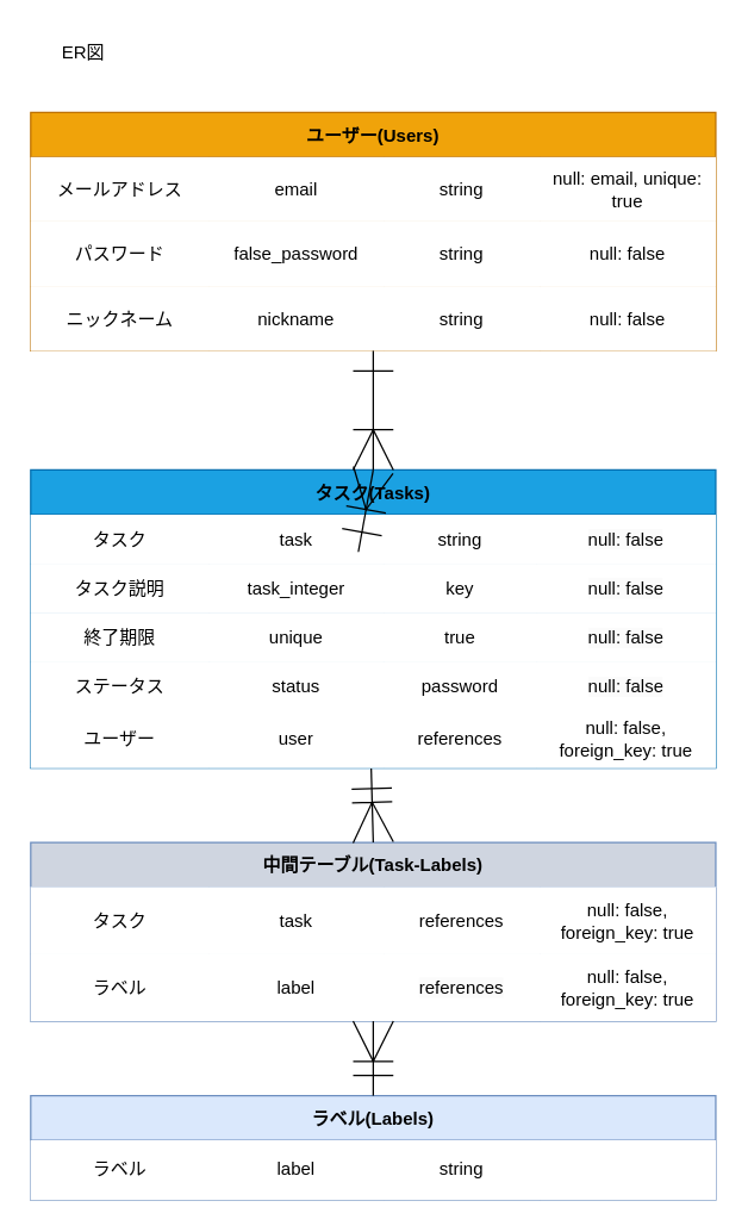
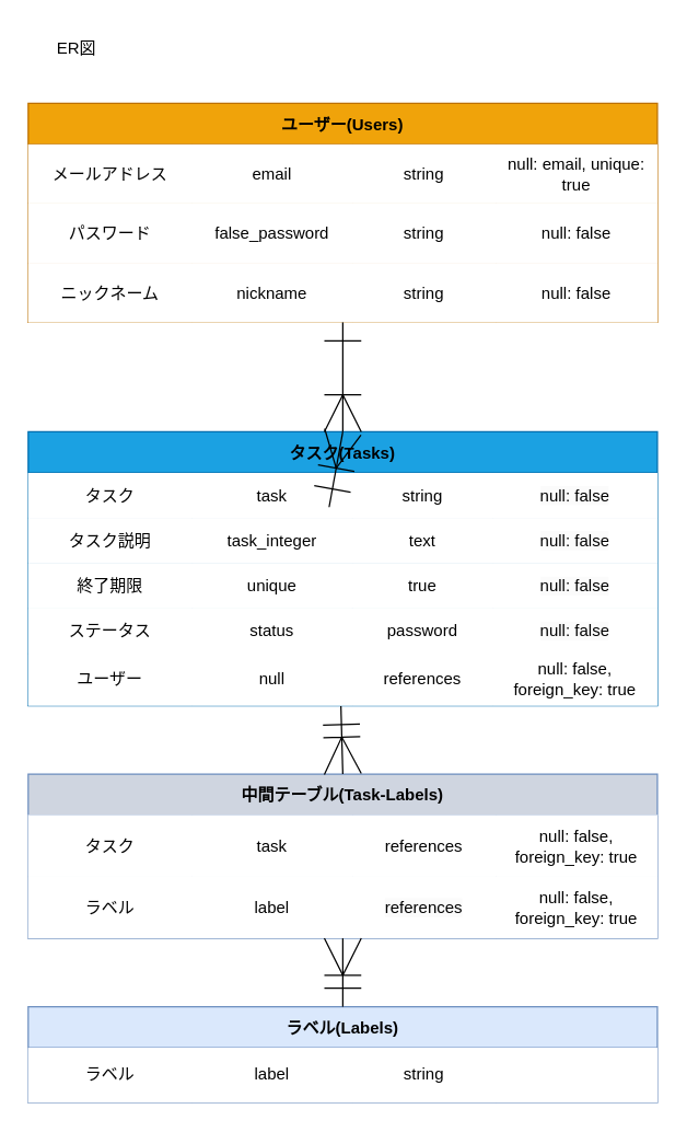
  <mxCell id="0" />
  <mxCell id="1" parent="0" />
  <mxCell id="2" value="ユーザー(Users)" style="shape=table;startSize=30;container=1;collapsible=0;childLayout=tableLayout;fontStyle=1;align=center;fillColor=#f0a30a;strokeColor=#BD7000;fontColor=#000000;" vertex="1" parent="1"><mxGeometry x="20" y="75" width="460" height="160" as="geometry" /></mxCell>
  <mxCell id="3" value="" style="shape=tableRow;horizontal=0;startSize=0;swimlaneHead=0;swimlaneBody=0;top=0;left=0;bottom=0;right=0;collapsible=0;dropTarget=0;fillColor=#FFFFFF;points=[[0,0.5],[1,0.5]];portConstraint=eastwest;strokeColor=#000000;" vertex="1" parent="2"><mxGeometry y="30" width="460" height="43" as="geometry" /></mxCell>
  <mxCell id="4" value="メールアドレス" style="shape=partialRectangle;html=1;whiteSpace=wrap;connectable=0;fillColor=#FFFFFF;top=0;left=0;bottom=0;right=0;overflow=hidden;strokeColor=#000000;" vertex="1" parent="3"><mxGeometry width="120" height="43" as="geometry"><mxRectangle width="120" height="43" as="alternateBounds" /></mxGeometry></mxCell>
  <mxCell id="5" value="email" style="shape=partialRectangle;html=1;whiteSpace=wrap;connectable=0;fillColor=#FFFFFF;top=0;left=0;bottom=0;right=0;overflow=hidden;strokeColor=#000000;" vertex="1" parent="3"><mxGeometry x="120" width="117" height="43" as="geometry"><mxRectangle width="117" height="43" as="alternateBounds" /></mxGeometry></mxCell>
  <mxCell id="6" value="string" style="shape=partialRectangle;html=1;whiteSpace=wrap;connectable=0;fillColor=#FFFFFF;top=0;left=0;bottom=0;right=0;overflow=hidden;strokeColor=#000000;" vertex="1" parent="3"><mxGeometry x="237" width="105" height="43" as="geometry"><mxRectangle width="105" height="43" as="alternateBounds" /></mxGeometry></mxCell>
  <mxCell id="7" value="null: email, unique: true" style="shape=partialRectangle;html=1;whiteSpace=wrap;connectable=0;fillColor=#FFFFFF;top=0;left=0;bottom=0;right=0;overflow=hidden;strokeColor=#000000;" vertex="1" parent="3"><mxGeometry x="342" width="118" height="43" as="geometry"><mxRectangle width="118" height="43" as="alternateBounds" /></mxGeometry></mxCell>
  <mxCell id="8" value="" style="shape=tableRow;horizontal=0;startSize=0;swimlaneHead=0;swimlaneBody=0;top=0;left=0;bottom=0;right=0;collapsible=0;dropTarget=0;fillColor=#FFFFFF;points=[[0,0.5],[1,0.5]];portConstraint=eastwest;strokeColor=#000000;" vertex="1" parent="2"><mxGeometry y="73" width="460" height="44" as="geometry" /></mxCell>
  <mxCell id="9" value="パスワード" style="shape=partialRectangle;html=1;whiteSpace=wrap;connectable=0;fillColor=#FFFFFF;top=0;left=0;bottom=0;right=0;overflow=hidden;strokeColor=#000000;" vertex="1" parent="8"><mxGeometry width="120" height="44" as="geometry"><mxRectangle width="120" height="44" as="alternateBounds" /></mxGeometry></mxCell>
  <mxCell id="10" value="&lt;meta charset=&quot;utf-8&quot;&gt;false_password" style="shape=partialRectangle;html=1;whiteSpace=wrap;connectable=0;fillColor=#FFFFFF;top=0;left=0;bottom=0;right=0;overflow=hidden;strokeColor=#000000;" vertex="1" parent="8"><mxGeometry x="120" width="117" height="44" as="geometry"><mxRectangle width="117" height="44" as="alternateBounds" /></mxGeometry></mxCell>
  <mxCell id="11" value="string" style="shape=partialRectangle;html=1;whiteSpace=wrap;connectable=0;fillColor=#FFFFFF;top=0;left=0;bottom=0;right=0;overflow=hidden;strokeColor=#000000;" vertex="1" parent="8"><mxGeometry x="237" width="105" height="44" as="geometry"><mxRectangle width="105" height="44" as="alternateBounds" /></mxGeometry></mxCell>
  <mxCell id="12" value="&lt;meta charset=&quot;utf-8&quot;&gt;null: false               " style="shape=partialRectangle;html=1;whiteSpace=wrap;connectable=0;fillColor=#FFFFFF;top=0;left=0;bottom=0;right=0;overflow=hidden;strokeColor=#000000;" vertex="1" parent="8"><mxGeometry x="342" width="118" height="44" as="geometry"><mxRectangle width="118" height="44" as="alternateBounds" /></mxGeometry></mxCell>
  <mxCell id="13" value="" style="shape=tableRow;horizontal=0;startSize=0;swimlaneHead=0;swimlaneBody=0;top=0;left=0;bottom=0;right=0;collapsible=0;dropTarget=0;fillColor=#FFFFFF;points=[[0,0.5],[1,0.5]];portConstraint=eastwest;strokeColor=#000000;" vertex="1" parent="2"><mxGeometry y="117" width="460" height="43" as="geometry" /></mxCell>
  <mxCell id="14" value="ニックネーム" style="shape=partialRectangle;html=1;whiteSpace=wrap;connectable=0;fillColor=#FFFFFF;top=0;left=0;bottom=0;right=0;overflow=hidden;strokeColor=#000000;" vertex="1" parent="13"><mxGeometry width="120" height="43" as="geometry"><mxRectangle width="120" height="43" as="alternateBounds" /></mxGeometry></mxCell>
  <mxCell id="15" value="nickname" style="shape=partialRectangle;html=1;whiteSpace=wrap;connectable=0;fillColor=#FFFFFF;top=0;left=0;bottom=0;right=0;overflow=hidden;strokeColor=#000000;" vertex="1" parent="13"><mxGeometry x="120" width="117" height="43" as="geometry"><mxRectangle width="117" height="43" as="alternateBounds" /></mxGeometry></mxCell>
  <mxCell id="16" value="string" style="shape=partialRectangle;html=1;whiteSpace=wrap;connectable=0;fillColor=#FFFFFF;top=0;left=0;bottom=0;right=0;overflow=hidden;strokeColor=#000000;" vertex="1" parent="13"><mxGeometry x="237" width="105" height="43" as="geometry"><mxRectangle width="105" height="43" as="alternateBounds" /></mxGeometry></mxCell>
  <mxCell id="17" value="&lt;meta charset=&quot;utf-8&quot;&gt;null: false               " style="shape=partialRectangle;html=1;whiteSpace=wrap;connectable=0;fillColor=#FFFFFF;top=0;left=0;bottom=0;right=0;overflow=hidden;strokeColor=#000000;" vertex="1" parent="13"><mxGeometry x="342" width="118" height="43" as="geometry"><mxRectangle width="118" height="43" as="alternateBounds" /></mxGeometry></mxCell>
  <mxCell id="18" value="タスク(Tasks)" style="shape=table;startSize=30;container=1;collapsible=0;childLayout=tableLayout;fontStyle=1;align=center;fillColor=#1ba1e2;strokeColor=#006EAF;fontColor=#000000;" vertex="1" parent="1"><mxGeometry x="20" y="315" width="460" height="200" as="geometry" /></mxCell>
  <mxCell id="19" style="shape=tableRow;horizontal=0;startSize=0;swimlaneHead=0;swimlaneBody=0;top=0;left=0;bottom=0;right=0;collapsible=0;dropTarget=0;fillColor=#FFFFFF;points=[[0,0.5],[1,0.5]];portConstraint=eastwest;strokeColor=#000000;" vertex="1" parent="18"><mxGeometry y="30" width="460" height="33" as="geometry" /></mxCell>
  <mxCell id="20" value="タスク" style="shape=partialRectangle;html=1;whiteSpace=wrap;connectable=0;fillColor=#FFFFFF;top=0;left=0;bottom=0;right=0;overflow=hidden;strokeColor=#000000;" vertex="1" parent="19"><mxGeometry width="120" height="33" as="geometry"><mxRectangle width="120" height="33" as="alternateBounds" /></mxGeometry></mxCell>
  <mxCell id="21" value="task" style="shape=partialRectangle;html=1;whiteSpace=wrap;connectable=0;fillColor=#FFFFFF;top=0;left=0;bottom=0;right=0;overflow=hidden;strokeColor=#000000;" vertex="1" parent="19"><mxGeometry x="120" width="117" height="33" as="geometry"><mxRectangle width="117" height="33" as="alternateBounds" /></mxGeometry></mxCell>
  <mxCell id="22" value="string" style="shape=partialRectangle;html=1;whiteSpace=wrap;connectable=0;fillColor=#FFFFFF;top=0;left=0;bottom=0;right=0;overflow=hidden;strokeColor=#000000;" vertex="1" parent="19"><mxGeometry x="237" width="103" height="33" as="geometry"><mxRectangle width="103" height="33" as="alternateBounds" /></mxGeometry></mxCell>
  <mxCell id="23" value="&lt;meta charset=&quot;utf-8&quot;&gt;&lt;span style=&quot;color: rgb(0, 0, 0); font-family: Helvetica; font-size: 12px; font-style: normal; font-variant-ligatures: normal; font-variant-caps: normal; font-weight: 400; letter-spacing: normal; orphans: 2; text-align: center; text-indent: 0px; text-transform: none; widows: 2; word-spacing: 0px; -webkit-text-stroke-width: 0px; background-color: rgb(251, 251, 251); text-decoration-thickness: initial; text-decoration-style: initial; text-decoration-color: initial; float: none; display: inline !important;&quot;&gt;null: false&lt;/span&gt;" style="shape=partialRectangle;html=1;whiteSpace=wrap;connectable=0;fillColor=#FFFFFF;top=0;left=0;bottom=0;right=0;overflow=hidden;strokeColor=#000000;" vertex="1" parent="19"><mxGeometry x="340" width="120" height="33" as="geometry"><mxRectangle width="120" height="33" as="alternateBounds" /></mxGeometry></mxCell>
  <mxCell id="24" style="shape=tableRow;horizontal=0;startSize=0;swimlaneHead=0;swimlaneBody=0;top=0;left=0;bottom=0;right=0;collapsible=0;dropTarget=0;fillColor=#FFFFFF;points=[[0,0.5],[1,0.5]];portConstraint=eastwest;strokeColor=#000000;" vertex="1" parent="18"><mxGeometry y="63" width="460" height="33" as="geometry" /></mxCell>
  <mxCell id="25" value="タスク説明" style="shape=partialRectangle;html=1;whiteSpace=wrap;connectable=0;fillColor=#FFFFFF;top=0;left=0;bottom=0;right=0;overflow=hidden;strokeColor=#000000;" vertex="1" parent="24"><mxGeometry width="120" height="33" as="geometry"><mxRectangle width="120" height="33" as="alternateBounds" /></mxGeometry></mxCell>
  <mxCell id="26" value="task_integer" style="shape=partialRectangle;html=1;whiteSpace=wrap;connectable=0;fillColor=#FFFFFF;top=0;left=0;bottom=0;right=0;overflow=hidden;strokeColor=#000000;" vertex="1" parent="24"><mxGeometry x="120" width="117" height="33" as="geometry"><mxRectangle width="117" height="33" as="alternateBounds" /></mxGeometry></mxCell>
- <mxCell id="27" value="key" style="shape=partialRectangle;html=1;whiteSpace=wrap;connectable=0;fillColor=#FFFFFF;top=0;left=0;bottom=0;right=0;overflow=hidden;strokeColor=#000000;" vertex="1" parent="24"><mxGeometry x="237" width="103" height="33" as="geometry"><mxRectangle width="103" height="33" as="alternateBounds" /></mxGeometry></mxCell>
+ <mxCell id="27" value="text" style="shape=partialRectangle;html=1;whiteSpace=wrap;connectable=0;fillColor=#FFFFFF;top=0;left=0;bottom=0;right=0;overflow=hidden;strokeColor=#000000;" vertex="1" parent="24"><mxGeometry x="237" width="103" height="33" as="geometry"><mxRectangle width="103" height="33" as="alternateBounds" /></mxGeometry></mxCell>
  <mxCell id="28" value="&lt;meta charset=&quot;utf-8&quot;&gt;&lt;span style=&quot;color: rgb(0, 0, 0); font-family: Helvetica; font-size: 12px; font-style: normal; font-variant-ligatures: normal; font-variant-caps: normal; font-weight: 400; letter-spacing: normal; orphans: 2; text-align: center; text-indent: 0px; text-transform: none; widows: 2; word-spacing: 0px; -webkit-text-stroke-width: 0px; background-color: rgb(251, 251, 251); text-decoration-thickness: initial; text-decoration-style: initial; text-decoration-color: initial; float: none; display: inline !important;&quot;&gt;null: false&lt;/span&gt;" style="shape=partialRectangle;html=1;whiteSpace=wrap;connectable=0;fillColor=#FFFFFF;top=0;left=0;bottom=0;right=0;overflow=hidden;strokeColor=#000000;" vertex="1" parent="24"><mxGeometry x="340" width="120" height="33" as="geometry"><mxRectangle width="120" height="33" as="alternateBounds" /></mxGeometry></mxCell>
  <mxCell id="29" style="shape=tableRow;horizontal=0;startSize=0;swimlaneHead=0;swimlaneBody=0;top=0;left=0;bottom=0;right=0;collapsible=0;dropTarget=0;fillColor=#FFFFFF;points=[[0,0.5],[1,0.5]];portConstraint=eastwest;strokeColor=#000000;" vertex="1" parent="18"><mxGeometry y="96" width="460" height="33" as="geometry" /></mxCell>
  <mxCell id="30" value="終了期限" style="shape=partialRectangle;html=1;whiteSpace=wrap;connectable=0;fillColor=#FFFFFF;top=0;left=0;bottom=0;right=0;overflow=hidden;strokeColor=#000000;" vertex="1" parent="29"><mxGeometry width="120" height="33" as="geometry"><mxRectangle width="120" height="33" as="alternateBounds" /></mxGeometry></mxCell>
  <mxCell id="31" value="unique" style="shape=partialRectangle;html=1;whiteSpace=wrap;connectable=0;fillColor=#FFFFFF;top=0;left=0;bottom=0;right=0;overflow=hidden;strokeColor=#000000;" vertex="1" parent="29"><mxGeometry x="120" width="117" height="33" as="geometry"><mxRectangle width="117" height="33" as="alternateBounds" /></mxGeometry></mxCell>
  <mxCell id="32" value="true" style="shape=partialRectangle;html=1;whiteSpace=wrap;connectable=0;fillColor=#FFFFFF;top=0;left=0;bottom=0;right=0;overflow=hidden;strokeColor=#000000;" vertex="1" parent="29"><mxGeometry x="237" width="103" height="33" as="geometry"><mxRectangle width="103" height="33" as="alternateBounds" /></mxGeometry></mxCell>
  <mxCell id="33" value="&lt;meta charset=&quot;utf-8&quot;&gt;&lt;span style=&quot;color: rgb(0, 0, 0); font-family: Helvetica; font-size: 12px; font-style: normal; font-variant-ligatures: normal; font-variant-caps: normal; font-weight: 400; letter-spacing: normal; orphans: 2; text-align: center; text-indent: 0px; text-transform: none; widows: 2; word-spacing: 0px; -webkit-text-stroke-width: 0px; background-color: rgb(251, 251, 251); text-decoration-thickness: initial; text-decoration-style: initial; text-decoration-color: initial; float: none; display: inline !important;&quot;&gt;null: false&lt;/span&gt;" style="shape=partialRectangle;html=1;whiteSpace=wrap;connectable=0;fillColor=#FFFFFF;top=0;left=0;bottom=0;right=0;overflow=hidden;strokeColor=#000000;" vertex="1" parent="29"><mxGeometry x="340" width="120" height="33" as="geometry"><mxRectangle width="120" height="33" as="alternateBounds" /></mxGeometry></mxCell>
  <mxCell id="34" style="shape=tableRow;horizontal=0;startSize=0;swimlaneHead=0;swimlaneBody=0;top=0;left=0;bottom=0;right=0;collapsible=0;dropTarget=0;fillColor=#FFFFFF;points=[[0,0.5],[1,0.5]];portConstraint=eastwest;strokeColor=#000000;" vertex="1" parent="18"><mxGeometry y="129" width="460" height="33" as="geometry" /></mxCell>
  <mxCell id="35" value="ステータス" style="shape=partialRectangle;html=1;whiteSpace=wrap;connectable=0;fillColor=#FFFFFF;top=0;left=0;bottom=0;right=0;overflow=hidden;strokeColor=#000000;" vertex="1" parent="34"><mxGeometry width="120" height="33" as="geometry"><mxRectangle width="120" height="33" as="alternateBounds" /></mxGeometry></mxCell>
  <mxCell id="36" value="status" style="shape=partialRectangle;html=1;whiteSpace=wrap;connectable=0;fillColor=#FFFFFF;top=0;left=0;bottom=0;right=0;overflow=hidden;strokeColor=#000000;" vertex="1" parent="34"><mxGeometry x="120" width="117" height="33" as="geometry"><mxRectangle width="117" height="33" as="alternateBounds" /></mxGeometry></mxCell>
  <mxCell id="37" value="password" style="shape=partialRectangle;html=1;whiteSpace=wrap;connectable=0;fillColor=#FFFFFF;top=0;left=0;bottom=0;right=0;overflow=hidden;strokeColor=#000000;" vertex="1" parent="34"><mxGeometry x="237" width="103" height="33" as="geometry"><mxRectangle width="103" height="33" as="alternateBounds" /></mxGeometry></mxCell>
  <mxCell id="38" value="&lt;meta charset=&quot;utf-8&quot;&gt;&lt;span style=&quot;color: rgb(0, 0, 0); font-family: Helvetica; font-size: 12px; font-style: normal; font-variant-ligatures: normal; font-variant-caps: normal; font-weight: 400; letter-spacing: normal; orphans: 2; text-align: center; text-indent: 0px; text-transform: none; widows: 2; word-spacing: 0px; -webkit-text-stroke-width: 0px; background-color: rgb(251, 251, 251); text-decoration-thickness: initial; text-decoration-style: initial; text-decoration-color: initial; float: none; display: inline !important;&quot;&gt;null: false&lt;/span&gt;" style="shape=partialRectangle;html=1;whiteSpace=wrap;connectable=0;fillColor=#FFFFFF;top=0;left=0;bottom=0;right=0;overflow=hidden;strokeColor=#000000;" vertex="1" parent="34"><mxGeometry x="340" width="120" height="33" as="geometry"><mxRectangle width="120" height="33" as="alternateBounds" /></mxGeometry></mxCell>
  <mxCell id="39" style="shape=tableRow;horizontal=0;startSize=0;swimlaneHead=0;swimlaneBody=0;top=0;left=0;bottom=0;right=0;collapsible=0;dropTarget=0;fillColor=#FFFFFF;points=[[0,0.5],[1,0.5]];portConstraint=eastwest;strokeColor=#000000;" vertex="1" parent="18"><mxGeometry y="162" width="460" height="38" as="geometry" /></mxCell>
  <mxCell id="40" value="ユーザー" style="shape=partialRectangle;html=1;whiteSpace=wrap;connectable=0;fillColor=#FFFFFF;top=0;left=0;bottom=0;right=0;overflow=hidden;strokeColor=#000000;" vertex="1" parent="39"><mxGeometry width="120" height="38" as="geometry"><mxRectangle width="120" height="38" as="alternateBounds" /></mxGeometry></mxCell>
- <mxCell id="41" value="user" style="shape=partialRectangle;html=1;whiteSpace=wrap;connectable=0;fillColor=#FFFFFF;top=0;left=0;bottom=0;right=0;overflow=hidden;strokeColor=#000000;" vertex="1" parent="39"><mxGeometry x="120" width="117" height="38" as="geometry"><mxRectangle width="117" height="38" as="alternateBounds" /></mxGeometry></mxCell>
+ <mxCell id="41" value="null" style="shape=partialRectangle;html=1;whiteSpace=wrap;connectable=0;fillColor=#FFFFFF;top=0;left=0;bottom=0;right=0;overflow=hidden;strokeColor=#000000;" vertex="1" parent="39"><mxGeometry x="120" width="117" height="38" as="geometry"><mxRectangle width="117" height="38" as="alternateBounds" /></mxGeometry></mxCell>
  <mxCell id="42" value="references" style="shape=partialRectangle;html=1;whiteSpace=wrap;connectable=0;fillColor=#FFFFFF;top=0;left=0;bottom=0;right=0;overflow=hidden;strokeColor=#000000;" vertex="1" parent="39"><mxGeometry x="237" width="103" height="38" as="geometry"><mxRectangle width="103" height="38" as="alternateBounds" /></mxGeometry></mxCell>
  <mxCell id="43" value="null: false, foreign_key: true" style="shape=partialRectangle;html=1;whiteSpace=wrap;connectable=0;fillColor=#FFFFFF;top=0;left=0;bottom=0;right=0;overflow=hidden;strokeColor=#000000;" vertex="1" parent="39"><mxGeometry x="340" width="120" height="38" as="geometry"><mxRectangle width="120" height="38" as="alternateBounds" /></mxGeometry></mxCell>
  <mxCell id="44" value="ラベル(Labels)" style="shape=table;startSize=30;container=1;collapsible=0;childLayout=tableLayout;fontStyle=1;align=center;fillColor=#dae8fc;strokeColor=#6c8ebf;" vertex="1" parent="1"><mxGeometry x="20" y="735" width="460" height="70" as="geometry" /></mxCell>
  <mxCell id="45" value="" style="shape=tableRow;horizontal=0;startSize=0;swimlaneHead=0;swimlaneBody=0;top=0;left=0;bottom=0;right=0;collapsible=0;dropTarget=0;fillColor=#FFFFFF;points=[[0,0.5],[1,0.5]];portConstraint=eastwest;strokeColor=#000000;" vertex="1" parent="44"><mxGeometry y="30" width="460" height="40" as="geometry" /></mxCell>
  <mxCell id="46" value="ラベル" style="shape=partialRectangle;html=1;whiteSpace=wrap;connectable=0;fillColor=#FFFFFF;top=0;left=0;bottom=0;right=0;overflow=hidden;strokeColor=#000000;" vertex="1" parent="45"><mxGeometry width="120" height="40" as="geometry"><mxRectangle width="120" height="40" as="alternateBounds" /></mxGeometry></mxCell>
  <mxCell id="47" value="label" style="shape=partialRectangle;html=1;whiteSpace=wrap;connectable=0;fillColor=#FFFFFF;top=0;left=0;bottom=0;right=0;overflow=hidden;strokeColor=#000000;" vertex="1" parent="45"><mxGeometry x="120" width="117" height="40" as="geometry"><mxRectangle width="117" height="40" as="alternateBounds" /></mxGeometry></mxCell>
  <mxCell id="48" value="string" style="shape=partialRectangle;html=1;whiteSpace=wrap;connectable=0;fillColor=#FFFFFF;top=0;left=0;bottom=0;right=0;overflow=hidden;strokeColor=#000000;" vertex="1" parent="45"><mxGeometry x="237" width="105" height="40" as="geometry"><mxRectangle width="105" height="40" as="alternateBounds" /></mxGeometry></mxCell>
  <mxCell id="49" value="" style="shape=partialRectangle;html=1;whiteSpace=wrap;connectable=0;fillColor=#FFFFFF;top=0;left=0;bottom=0;right=0;overflow=hidden;strokeColor=#000000;" vertex="1" parent="45"><mxGeometry x="342" width="118" height="40" as="geometry"><mxRectangle width="118" height="40" as="alternateBounds" /></mxGeometry></mxCell>
  <mxCell id="50" value="中間テーブル(Task-Labels)" style="shape=table;startSize=30;container=1;collapsible=0;childLayout=tableLayout;fontStyle=1;align=center;fillColor=#CFD5E0;strokeColor=#6c8ebf;fontColor=#000000;" vertex="1" parent="1"><mxGeometry x="20" y="565" width="460" height="120" as="geometry" /></mxCell>
  <mxCell id="51" value="" style="shape=tableRow;horizontal=0;startSize=0;swimlaneHead=0;swimlaneBody=0;top=0;left=0;bottom=0;right=0;collapsible=0;dropTarget=0;fillColor=#FFFFFF;points=[[0,0.5],[1,0.5]];portConstraint=eastwest;strokeColor=#000000;fontColor=#000000;" vertex="1" parent="50"><mxGeometry y="30" width="460" height="45" as="geometry" /></mxCell>
  <mxCell id="52" value="タスク" style="shape=partialRectangle;html=1;whiteSpace=wrap;connectable=0;fillColor=#FFFFFF;top=0;left=0;bottom=0;right=0;overflow=hidden;strokeColor=#000000;fontColor=#000000;" vertex="1" parent="51"><mxGeometry width="120" height="45" as="geometry"><mxRectangle width="120" height="45" as="alternateBounds" /></mxGeometry></mxCell>
  <mxCell id="53" value="&lt;font&gt;task&lt;/font&gt;" style="shape=partialRectangle;html=1;whiteSpace=wrap;connectable=0;fillColor=#FFFFFF;top=0;left=0;bottom=0;right=0;overflow=hidden;strokeColor=#000000;fontColor=#000000;" vertex="1" parent="51"><mxGeometry x="120" width="117" height="45" as="geometry"><mxRectangle width="117" height="45" as="alternateBounds" /></mxGeometry></mxCell>
  <mxCell id="54" value="references" style="shape=partialRectangle;html=1;whiteSpace=wrap;connectable=0;fillColor=#FFFFFF;top=0;left=0;bottom=0;right=0;overflow=hidden;strokeColor=#000000;fontColor=#000000;" vertex="1" parent="51"><mxGeometry x="237" width="105" height="45" as="geometry"><mxRectangle width="105" height="45" as="alternateBounds" /></mxGeometry></mxCell>
  <mxCell id="55" value="null: false, foreign_key: true" style="shape=partialRectangle;html=1;whiteSpace=wrap;connectable=0;fillColor=#FFFFFF;top=0;left=0;bottom=0;right=0;overflow=hidden;strokeColor=#000000;fontColor=#000000;" vertex="1" parent="51"><mxGeometry x="342" width="118" height="45" as="geometry"><mxRectangle width="118" height="45" as="alternateBounds" /></mxGeometry></mxCell>
  <mxCell id="56" style="shape=tableRow;horizontal=0;startSize=0;swimlaneHead=0;swimlaneBody=0;top=0;left=0;bottom=0;right=0;collapsible=0;dropTarget=0;fillColor=#FFFFFF;points=[[0,0.5],[1,0.5]];portConstraint=eastwest;strokeColor=#000000;" vertex="1" parent="50"><mxGeometry y="75" width="460" height="45" as="geometry" /></mxCell>
  <mxCell id="57" value="ラベル" style="shape=partialRectangle;html=1;whiteSpace=wrap;connectable=0;fillColor=#FFFFFF;top=0;left=0;bottom=0;right=0;overflow=hidden;strokeColor=#000000;" vertex="1" parent="56"><mxGeometry width="120" height="45" as="geometry"><mxRectangle width="120" height="45" as="alternateBounds" /></mxGeometry></mxCell>
  <mxCell id="58" value="label" style="shape=partialRectangle;html=1;whiteSpace=wrap;connectable=0;fillColor=#FFFFFF;top=0;left=0;bottom=0;right=0;overflow=hidden;strokeColor=#000000;" vertex="1" parent="56"><mxGeometry x="120" width="117" height="45" as="geometry"><mxRectangle width="117" height="45" as="alternateBounds" /></mxGeometry></mxCell>
  <mxCell id="59" value="&lt;meta charset=&quot;utf-8&quot;&gt;&lt;span style=&quot;color: rgb(0, 0, 0); font-family: Helvetica; font-size: 12px; font-style: normal; font-variant-ligatures: normal; font-variant-caps: normal; font-weight: 400; letter-spacing: normal; orphans: 2; text-align: center; text-indent: 0px; text-transform: none; widows: 2; word-spacing: 0px; -webkit-text-stroke-width: 0px; background-color: rgb(251, 251, 251); text-decoration-thickness: initial; text-decoration-style: initial; text-decoration-color: initial; float: none; display: inline !important;&quot;&gt;references&lt;/span&gt;" style="shape=partialRectangle;html=1;whiteSpace=wrap;connectable=0;fillColor=#FFFFFF;top=0;left=0;bottom=0;right=0;overflow=hidden;strokeColor=#000000;" vertex="1" parent="56"><mxGeometry x="237" width="105" height="45" as="geometry"><mxRectangle width="105" height="45" as="alternateBounds" /></mxGeometry></mxCell>
  <mxCell id="60" value="null: false, foreign_key: true" style="shape=partialRectangle;html=1;whiteSpace=wrap;connectable=0;fillColor=#FFFFFF;top=0;left=0;bottom=0;right=0;overflow=hidden;strokeColor=#000000;" vertex="1" parent="56"><mxGeometry x="342" width="118" height="45" as="geometry"><mxRectangle width="118" height="45" as="alternateBounds" /></mxGeometry></mxCell>
  <mxCell id="61" value="" style="fontSize=12;html=1;endArrow=ERoneToMany;entryX=0.5;entryY=0;entryDx=0;entryDy=0;strokeWidth=1;startSize=25;endSize=25;startArrow=ERone;startFill=0;fillColor=#FFFFFF;strokeColor=#000000;" edge="1" parent="1" target="18"><mxGeometry width="100" height="100" relative="1" as="geometry"><mxPoint x="240" y="370" as="sourcePoint" /><mxPoint x="240" y="295" as="targetPoint" /></mxGeometry></mxCell>
  <mxCell id="62" value="" style="fontSize=12;html=1;endArrow=ERoneToMany;entryX=0.5;entryY=0;entryDx=0;entryDy=0;strokeWidth=1;startSize=25;endSize=25;startArrow=ERone;startFill=0;fillColor=#FFFFFF;strokeColor=#000000;exitX=0.497;exitY=1.009;exitDx=0;exitDy=0;exitPerimeter=0;" edge="1" parent="1" source="39" target="50"><mxGeometry width="100" height="100" relative="1" as="geometry"><mxPoint x="260" y="565" as="sourcePoint" /><mxPoint x="249.17" y="640" as="targetPoint" /></mxGeometry></mxCell>
  <mxCell id="63" value="" style="fontSize=12;html=1;endArrow=ERoneToMany;strokeWidth=1;startSize=25;endSize=25;startArrow=ERone;startFill=0;fillColor=#FFFFFF;strokeColor=#000000;exitX=0.5;exitY=0;exitDx=0;exitDy=0;" edge="1" parent="1" source="44" target="56"><mxGeometry width="100" height="100" relative="1" as="geometry"><mxPoint x="259.17" y="510" as="sourcePoint" /><mxPoint x="259.17" y="610" as="targetPoint" /></mxGeometry></mxCell>
  <mxCell id="64" value="" style="fontSize=12;html=1;endArrow=ERoneToMany;entryX=0.5;entryY=0;entryDx=0;entryDy=0;strokeWidth=1;startSize=25;endSize=25;startArrow=ERone;startFill=0;fillColor=#FFFFFF;strokeColor=#000000;exitX=0.5;exitY=1;exitDx=0;exitDy=0;" edge="1" parent="1" source="2" target="18"><mxGeometry width="100" height="100" relative="1" as="geometry"><mxPoint x="258.62" y="565.342" as="sourcePoint" /><mxPoint x="260" y="615" as="targetPoint" /></mxGeometry></mxCell>
  <mxCell id="65" value="ER図" style="text;html=1;align=center;verticalAlign=middle;resizable=0;points=[];autosize=1;strokeColor=none;fillColor=none;" vertex="1" parent="1"><mxGeometry x="30" y="20" width="50" height="30" as="geometry" /></mxCell>
